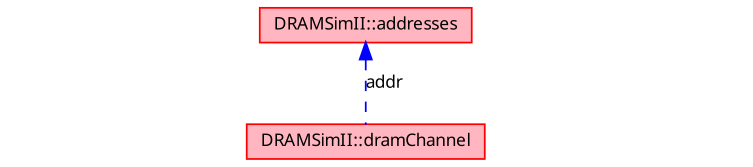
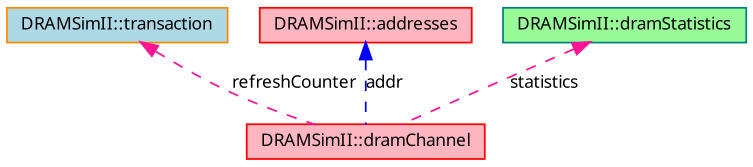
  digraph {
    node [color=red fillcolor=lightpink fontname="FreeSans.ttf" fontsize=10 shape=record style=filled]
    edge [color=deeppink dir=back fontname="FreeSans.ttf" fontsize=10 labelfontname="FreeSans.ttf" labelfontsize=10 style=dashed]
    n1 [fontcolor=black height=0.2 label="DRAMSimII::dramChannel" width=0.4]
+   n2 [color=darkorange fillcolor=lightblue height=0.2 label="DRAMSimII::transaction" width=0.4]
    n3 [height=0.2 label="DRAMSimII::addresses" width=0.4]
+   n4 [color=teal fillcolor=palegreen height=0.2 label="DRAMSimII::dramStatistics" width=0.4]
+   n2 -> n1 [label=refreshCounter]
    n3 -> n1 [color=blue label=addr]
+   n4 -> n1 [label=statistics]
  }
